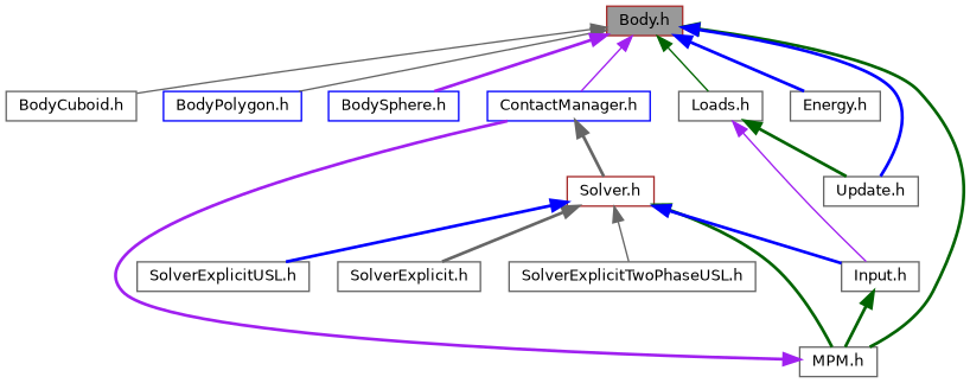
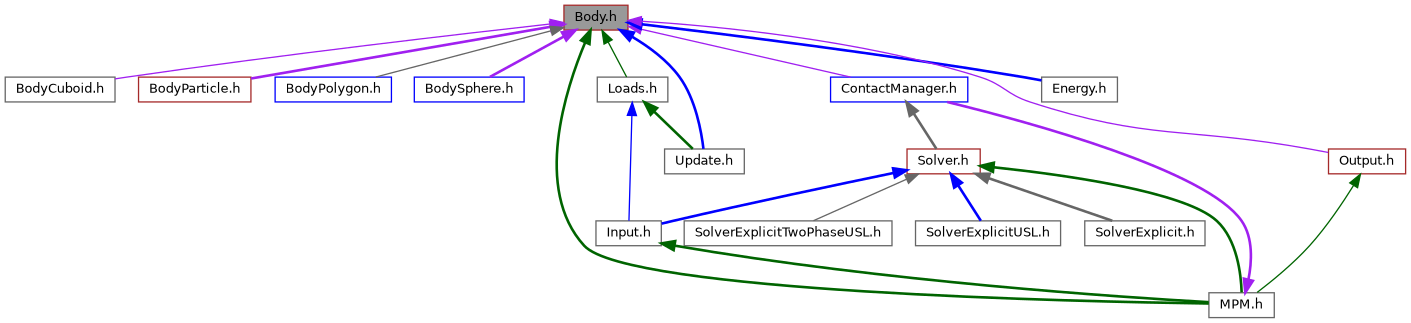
  digraph {
    node [color=gray40 fillcolor=white fontname=Helvetica fontsize=10 shape=box style=filled]
    edge [color=purple dir=back fontname=Helvetica fontsize=10 labelfontname=Helvetica labelfontsize=10 style=bold]
    n1 [color=brown fillcolor=grey60 fontcolor=black height=0.2 label="Body.h" width=0.4]
    n2 [height=0.2 label="BodyCuboid.h" width=0.4]
+   n3 [color=brown height=0.2 label="BodyParticle.h" width=0.4]
    n4 [color=blue height=0.2 label="BodyPolygon.h" width=0.4]
    n5 [color=blue height=0.2 label="BodySphere.h" width=0.4]
    n6 [color=blue height=0.2 label="ContactManager.h" width=0.4]
    n7 [height=0.2 label="MPM.h" width=0.4]
    n8 [height=0.2 label="Energy.h" width=0.4]
    n9 [height=0.2 label="Loads.h" width=0.4]
    n10 [height=0.2 label="Update.h" width=0.4]
+   n11 [color=brown height=0.2 label="Output.h" width=0.4]
    n12 [color=brown height=0.2 label="Solver.h" width=0.4]
    n13 [height=0.2 label="Input.h" width=0.4]
    n14 [height=0.2 label="SolverExplicit.h" width=0.4]
    n15 [height=0.2 label="SolverExplicitTwoPhaseUSL.h" width=0.4]
    n16 [height=0.2 label="SolverExplicitUSL.h" width=0.4]
-   n1 -> n2 [color=gray40 style=solid]
+   n1 -> n2 [style=solid]
+   n1 -> n3
    n1 -> n4 [color=gray40 style=solid]
    n1 -> n5
    n1 -> n6 [style=solid]
    n1 -> n7 [color=darkgreen]
    n1 -> n8 [color=blue]
    n1 -> n9 [color=darkgreen style=solid]
    n1 -> n10 [color=blue]
+   n1 -> n11 [style=solid]
    n6 -> n12 [color=gray40]
    n7 -> n6
    n9 -> n10 [color=darkgreen]
-   n9 -> n13 [style=solid]
+   n9 -> n13 [color=blue style=solid]
+   n11 -> n7 [color=darkgreen style=solid]
    n12 -> n7 [color=darkgreen]
    n12 -> n13 [color=blue]
    n12 -> n14 [color=gray40]
    n12 -> n15 [color=gray40 style=solid]
    n12 -> n16 [color=blue]
    n13 -> n7 [color=darkgreen]
  }
